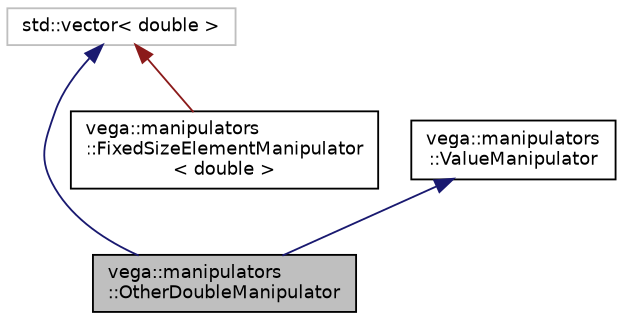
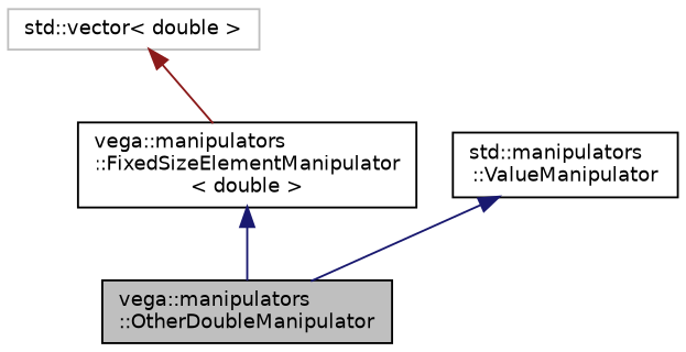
  digraph {
    node [color=black fillcolor=white fontname=Helvetica fontsize=10 shape=record style=filled]
    edge [color=midnightblue dir=back fontname=Helvetica fontsize=10 labelfontname=Helvetica labelfontsize=10 style=solid]
    n1 [fillcolor=grey75 fontcolor=black height=0.2 label="vega::manipulators\l::OtherDoubleManipulator" width=0.4]
    n2 [height=0.2 label="vega::manipulators\l::FixedSizeElementManipulator\l\< double \>" width=0.4]
-   n3 [height=0.2 label="vega::manipulators\l::ValueManipulator" width=0.4]
+   n3 [height=0.2 label="std::manipulators\l::ValueManipulator" width=0.4]
    n4 [color=grey75 height=0.2 label="std::vector\< double \>" width=0.4]
-   n4 -> n1
+   n2 -> n1
    n3 -> n1
    n4 -> n2 [color=firebrick4]
  }
